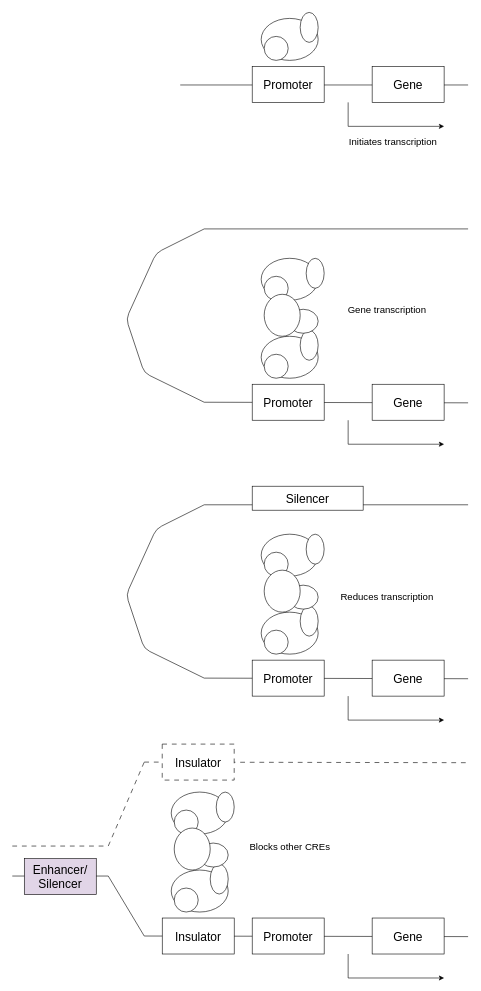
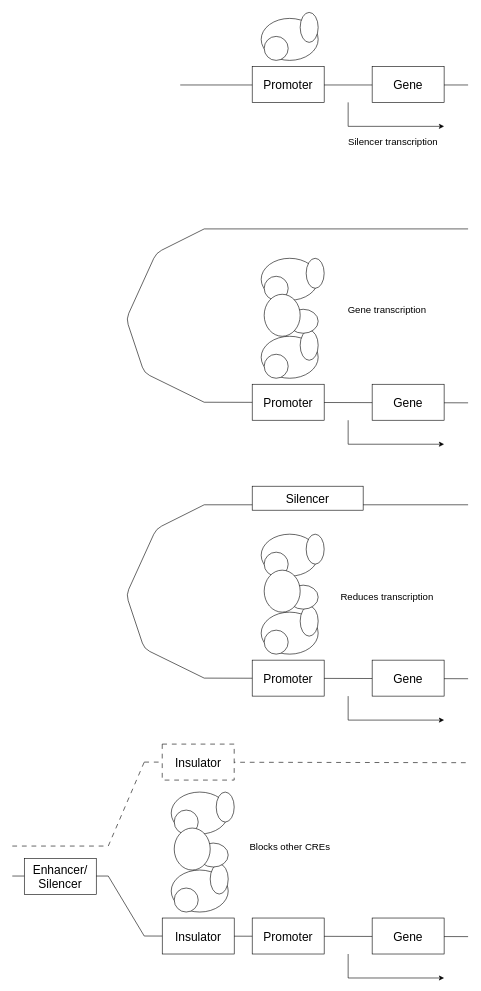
  <mxCell id="0" />
  <mxCell id="1" parent="0" />
  <mxCell id="2" value="" style="endArrow=none;html=1;rounded=0;" edge="1" parent="1"><mxGeometry width="50" height="50" relative="1" as="geometry"><mxPoint x="300" y="141" as="sourcePoint" /><mxPoint x="780" y="141" as="targetPoint" /></mxGeometry></mxCell>
  <mxCell id="3" value="Promoter" style="rounded=0;whiteSpace=wrap;html=1;fontSize=20;" vertex="1" parent="1"><mxGeometry x="420" y="110" width="120" height="60" as="geometry" /></mxCell>
  <mxCell id="4" value="&lt;font style=&quot;font-size: 20px;&quot;&gt;Gene&lt;/font&gt;" style="rounded=0;whiteSpace=wrap;html=1;" vertex="1" parent="1"><mxGeometry x="620" y="110" width="120" height="60" as="geometry" /></mxCell>
  <mxCell id="5" value="" style="endArrow=classic;html=1;rounded=0;strokeWidth=1;" edge="1" parent="1"><mxGeometry width="50" height="50" relative="1" as="geometry"><mxPoint x="580" y="170" as="sourcePoint" /><mxPoint x="740" y="210" as="targetPoint" /><Array as="points"><mxPoint x="580" y="210" /></Array></mxGeometry></mxCell>
  <mxCell id="6" value="" style="ellipse;whiteSpace=wrap;html=1;" vertex="1" parent="1"><mxGeometry x="435" y="30" width="95" height="70" as="geometry" /></mxCell>
  <mxCell id="7" value="" style="ellipse;whiteSpace=wrap;html=1;" vertex="1" parent="1"><mxGeometry x="440" y="60" width="40" height="40" as="geometry" /></mxCell>
  <mxCell id="8" value="" style="ellipse;whiteSpace=wrap;html=1;" vertex="1" parent="1"><mxGeometry x="500" y="20" width="30" height="50" as="geometry" /></mxCell>
- <mxCell id="9" value="Initiates transcription" style="text;html=1;align=center;verticalAlign=middle;whiteSpace=wrap;rounded=0;fontSize=16;" vertex="1" parent="1"><mxGeometry x="530" y="220" width="250" height="30" as="geometry" /></mxCell>
+ <mxCell id="9" value="Silencer transcription" style="text;html=1;align=center;verticalAlign=middle;whiteSpace=wrap;rounded=0;fontSize=16;" vertex="1" parent="1"><mxGeometry x="530" y="220" width="250" height="30" as="geometry" /></mxCell>
  <mxCell id="10" value="" style="endArrow=none;html=1;rounded=0;" edge="1" parent="1"><mxGeometry width="50" height="50" relative="1" as="geometry"><mxPoint x="340" y="670" as="sourcePoint" /><mxPoint x="780" y="671" as="targetPoint" /></mxGeometry></mxCell>
  <mxCell id="11" value="Promoter" style="rounded=0;whiteSpace=wrap;html=1;fontSize=20;" vertex="1" parent="1"><mxGeometry x="420" y="640" width="120" height="60" as="geometry" /></mxCell>
  <mxCell id="12" value="Gene" style="rounded=0;whiteSpace=wrap;html=1;fontSize=20;" vertex="1" parent="1"><mxGeometry x="620" y="640" width="120" height="60" as="geometry" /></mxCell>
  <mxCell id="13" value="" style="ellipse;whiteSpace=wrap;html=1;" vertex="1" parent="1"><mxGeometry x="435" y="560" width="95" height="70" as="geometry" /></mxCell>
  <mxCell id="14" value="" style="ellipse;whiteSpace=wrap;html=1;" vertex="1" parent="1"><mxGeometry x="440" y="590" width="40" height="40" as="geometry" /></mxCell>
  <mxCell id="15" value="" style="ellipse;whiteSpace=wrap;html=1;" vertex="1" parent="1"><mxGeometry x="500" y="550" width="30" height="50" as="geometry" /></mxCell>
  <mxCell id="16" value="" style="endArrow=none;html=1;rounded=0;" edge="1" parent="1"><mxGeometry width="50" height="50" relative="1" as="geometry"><mxPoint x="340" y="381" as="sourcePoint" /><mxPoint x="780" y="381" as="targetPoint" /></mxGeometry></mxCell>
  <mxCell id="17" value="" style="endArrow=none;html=1;rounded=1;curved=0;" edge="1" parent="1"><mxGeometry width="50" height="50" relative="1" as="geometry"><mxPoint x="340" y="670" as="sourcePoint" /><mxPoint x="340" y="381" as="targetPoint" /><Array as="points"><mxPoint x="240" y="621" /><mxPoint x="210" y="531" /><mxPoint x="260" y="421" /></Array></mxGeometry></mxCell>
  <mxCell id="18" value="" style="ellipse;whiteSpace=wrap;html=1;" vertex="1" parent="1"><mxGeometry x="435" y="430" width="95" height="70" as="geometry" /></mxCell>
  <mxCell id="19" value="" style="ellipse;whiteSpace=wrap;html=1;" vertex="1" parent="1"><mxGeometry x="440" y="460" width="40" height="40" as="geometry" /></mxCell>
  <mxCell id="20" value="" style="ellipse;whiteSpace=wrap;html=1;" vertex="1" parent="1"><mxGeometry x="480" y="515" width="50" height="40" as="geometry" /></mxCell>
  <mxCell id="21" value="" style="ellipse;whiteSpace=wrap;html=1;" vertex="1" parent="1"><mxGeometry x="440" y="490" width="60" height="70" as="geometry" /></mxCell>
  <mxCell id="22" value="" style="ellipse;whiteSpace=wrap;html=1;" vertex="1" parent="1"><mxGeometry x="510" y="430" width="30" height="50" as="geometry" /></mxCell>
  <mxCell id="23" value="" style="endArrow=classic;html=1;rounded=0;strokeWidth=1;" edge="1" parent="1"><mxGeometry width="50" height="50" relative="1" as="geometry"><mxPoint x="580" y="700" as="sourcePoint" /><mxPoint x="740" y="740" as="targetPoint" /><Array as="points"><mxPoint x="580" y="740" /></Array></mxGeometry></mxCell>
  <mxCell id="24" value="Gene transcription" style="text;html=1;align=center;verticalAlign=middle;whiteSpace=wrap;rounded=0;fontSize=16;" vertex="1" parent="1"><mxGeometry x="520" y="500" width="250" height="30" as="geometry" /></mxCell>
  <mxCell id="25" value="" style="endArrow=none;html=1;rounded=0;" edge="1" parent="1"><mxGeometry width="50" height="50" relative="1" as="geometry"><mxPoint x="340" y="1130" as="sourcePoint" /><mxPoint x="780" y="1131" as="targetPoint" /></mxGeometry></mxCell>
  <mxCell id="26" value="Promoter" style="rounded=0;whiteSpace=wrap;html=1;fontSize=20;" vertex="1" parent="1"><mxGeometry x="420" y="1100" width="120" height="60" as="geometry" /></mxCell>
  <mxCell id="27" value="Gene" style="rounded=0;whiteSpace=wrap;html=1;fontSize=20;" vertex="1" parent="1"><mxGeometry x="620" y="1100" width="120" height="60" as="geometry" /></mxCell>
  <mxCell id="28" value="" style="ellipse;whiteSpace=wrap;html=1;" vertex="1" parent="1"><mxGeometry x="435" y="1020" width="95" height="70" as="geometry" /></mxCell>
  <mxCell id="29" value="" style="ellipse;whiteSpace=wrap;html=1;" vertex="1" parent="1"><mxGeometry x="440" y="1050" width="40" height="40" as="geometry" /></mxCell>
  <mxCell id="30" value="" style="ellipse;whiteSpace=wrap;html=1;" vertex="1" parent="1"><mxGeometry x="500" y="1010" width="30" height="50" as="geometry" /></mxCell>
  <mxCell id="31" value="" style="endArrow=none;html=1;rounded=0;" edge="1" parent="1"><mxGeometry width="50" height="50" relative="1" as="geometry"><mxPoint x="340" y="841" as="sourcePoint" /><mxPoint x="780" y="841" as="targetPoint" /></mxGeometry></mxCell>
  <mxCell id="32" value="" style="endArrow=none;html=1;rounded=1;curved=0;" edge="1" parent="1"><mxGeometry width="50" height="50" relative="1" as="geometry"><mxPoint x="340" y="1130" as="sourcePoint" /><mxPoint x="340" y="841" as="targetPoint" /><Array as="points"><mxPoint x="240" y="1081" /><mxPoint x="210" y="991" /><mxPoint x="260" y="881" /></Array></mxGeometry></mxCell>
  <mxCell id="33" value="Silencer" style="rounded=0;whiteSpace=wrap;html=1;fontSize=20;" vertex="1" parent="1"><mxGeometry x="420" y="810" width="185" height="40" as="geometry" /></mxCell>
  <mxCell id="34" value="" style="ellipse;whiteSpace=wrap;html=1;" vertex="1" parent="1"><mxGeometry x="435" y="890" width="95" height="70" as="geometry" /></mxCell>
  <mxCell id="35" value="" style="ellipse;whiteSpace=wrap;html=1;" vertex="1" parent="1"><mxGeometry x="440" y="920" width="40" height="40" as="geometry" /></mxCell>
  <mxCell id="36" value="" style="ellipse;whiteSpace=wrap;html=1;" vertex="1" parent="1"><mxGeometry x="480" y="975" width="50" height="40" as="geometry" /></mxCell>
  <mxCell id="37" value="" style="ellipse;whiteSpace=wrap;html=1;" vertex="1" parent="1"><mxGeometry x="440" y="950" width="60" height="70" as="geometry" /></mxCell>
  <mxCell id="38" value="" style="ellipse;whiteSpace=wrap;html=1;" vertex="1" parent="1"><mxGeometry x="510" y="890" width="30" height="50" as="geometry" /></mxCell>
  <mxCell id="39" value="" style="endArrow=classic;html=1;rounded=0;strokeWidth=1;" edge="1" parent="1"><mxGeometry width="50" height="50" relative="1" as="geometry"><mxPoint x="580" y="1160" as="sourcePoint" /><mxPoint x="740" y="1200" as="targetPoint" /><Array as="points"><mxPoint x="580" y="1200" /></Array></mxGeometry></mxCell>
  <mxCell id="40" value="Blocks other CREs" style="text;html=1;align=center;verticalAlign=middle;whiteSpace=wrap;rounded=0;fontSize=16;" vertex="1" parent="1"><mxGeometry x="357.5" y="1396" width="250" height="30" as="geometry" /></mxCell>
  <mxCell id="41" value="" style="endArrow=none;html=1;rounded=0;" edge="1" parent="1"><mxGeometry width="50" height="50" relative="1" as="geometry"><mxPoint x="240" y="1560" as="sourcePoint" /><mxPoint x="780" y="1561" as="targetPoint" /></mxGeometry></mxCell>
  <mxCell id="42" value="Promoter" style="rounded=0;whiteSpace=wrap;html=1;fontSize=20;" vertex="1" parent="1"><mxGeometry x="420" y="1530" width="120" height="60" as="geometry" /></mxCell>
  <mxCell id="43" value="Gene" style="rounded=0;whiteSpace=wrap;html=1;fontSize=20;" vertex="1" parent="1"><mxGeometry x="620" y="1530" width="120" height="60" as="geometry" /></mxCell>
  <mxCell id="44" value="" style="ellipse;whiteSpace=wrap;html=1;" vertex="1" parent="1"><mxGeometry x="285" y="1450" width="95" height="70" as="geometry" /></mxCell>
  <mxCell id="45" value="" style="ellipse;whiteSpace=wrap;html=1;" vertex="1" parent="1"><mxGeometry x="290" y="1480" width="40" height="40" as="geometry" /></mxCell>
  <mxCell id="46" value="" style="ellipse;whiteSpace=wrap;html=1;" vertex="1" parent="1"><mxGeometry x="350" y="1440" width="30" height="50" as="geometry" /></mxCell>
  <mxCell id="47" value="" style="endArrow=none;html=1;rounded=0;dashed=1;dashPattern=8 8;" edge="1" parent="1"><mxGeometry width="50" height="50" relative="1" as="geometry"><mxPoint x="240" y="1270" as="sourcePoint" /><mxPoint x="780" y="1271" as="targetPoint" /></mxGeometry></mxCell>
  <mxCell id="48" value="Insulator" style="rounded=0;whiteSpace=wrap;html=1;fontSize=20;dashed=1;dashPattern=8 8;" vertex="1" parent="1"><mxGeometry x="270" y="1240" width="120" height="60" as="geometry" /></mxCell>
  <mxCell id="49" value="" style="ellipse;whiteSpace=wrap;html=1;" vertex="1" parent="1"><mxGeometry x="285" y="1320" width="95" height="70" as="geometry" /></mxCell>
  <mxCell id="50" value="" style="ellipse;whiteSpace=wrap;html=1;" vertex="1" parent="1"><mxGeometry x="290" y="1350" width="40" height="40" as="geometry" /></mxCell>
  <mxCell id="51" value="" style="ellipse;whiteSpace=wrap;html=1;" vertex="1" parent="1"><mxGeometry x="330" y="1405" width="50" height="40" as="geometry" /></mxCell>
  <mxCell id="52" value="" style="ellipse;whiteSpace=wrap;html=1;" vertex="1" parent="1"><mxGeometry x="290" y="1380" width="60" height="70" as="geometry" /></mxCell>
  <mxCell id="53" value="" style="ellipse;whiteSpace=wrap;html=1;" vertex="1" parent="1"><mxGeometry x="360" y="1320" width="30" height="50" as="geometry" /></mxCell>
  <mxCell id="54" value="" style="endArrow=classic;html=1;rounded=0;strokeWidth=1;" edge="1" parent="1"><mxGeometry width="50" height="50" relative="1" as="geometry"><mxPoint x="580" y="1590" as="sourcePoint" /><mxPoint x="740" y="1630" as="targetPoint" /><Array as="points"><mxPoint x="580" y="1630" /></Array></mxGeometry></mxCell>
  <mxCell id="55" value="" style="endArrow=none;html=1;rounded=0;dashed=1;dashPattern=8 8;" edge="1" parent="1"><mxGeometry width="50" height="50" relative="1" as="geometry"><mxPoint x="180" y="1410" as="sourcePoint" /><mxPoint x="240" y="1270" as="targetPoint" /></mxGeometry></mxCell>
  <mxCell id="56" value="" style="endArrow=none;html=1;rounded=0;" edge="1" parent="1"><mxGeometry width="50" height="50" relative="1" as="geometry"><mxPoint x="240" y="1560" as="sourcePoint" /><mxPoint x="180" y="1460" as="targetPoint" /></mxGeometry></mxCell>
  <mxCell id="57" value="Insulator" style="rounded=0;whiteSpace=wrap;html=1;fontSize=20;" vertex="1" parent="1"><mxGeometry x="270" y="1530" width="120" height="60" as="geometry" /></mxCell>
  <mxCell id="58" value="" style="endArrow=none;html=1;rounded=0;dashed=1;dashPattern=8 8;" edge="1" parent="1"><mxGeometry width="50" height="50" relative="1" as="geometry"><mxPoint x="20" y="1410" as="sourcePoint" /><mxPoint x="180" y="1410" as="targetPoint" /></mxGeometry></mxCell>
  <mxCell id="59" value="" style="endArrow=none;html=1;rounded=0;" edge="1" parent="1"><mxGeometry width="50" height="50" relative="1" as="geometry"><mxPoint x="20" y="1460" as="sourcePoint" /><mxPoint x="180" y="1460" as="targetPoint" /></mxGeometry></mxCell>
- <mxCell id="60" value="Enhancer/&lt;br&gt;Silencer" style="rounded=0;whiteSpace=wrap;html=1;fontSize=20;fillColor=#e1d5e7;" vertex="1" parent="1"><mxGeometry x="40" y="1431" width="120" height="60" as="geometry" /></mxCell>
+ <mxCell id="60" value="Enhancer/&lt;br&gt;Silencer" style="rounded=0;whiteSpace=wrap;html=1;fontSize=20;" vertex="1" parent="1"><mxGeometry x="40" y="1431" width="120" height="60" as="geometry" /></mxCell>
  <mxCell id="61" value="Reduces transcription" style="text;html=1;align=center;verticalAlign=middle;whiteSpace=wrap;rounded=0;fontSize=16;" vertex="1" parent="1"><mxGeometry x="520" y="980" width="250" height="30" as="geometry" /></mxCell>
